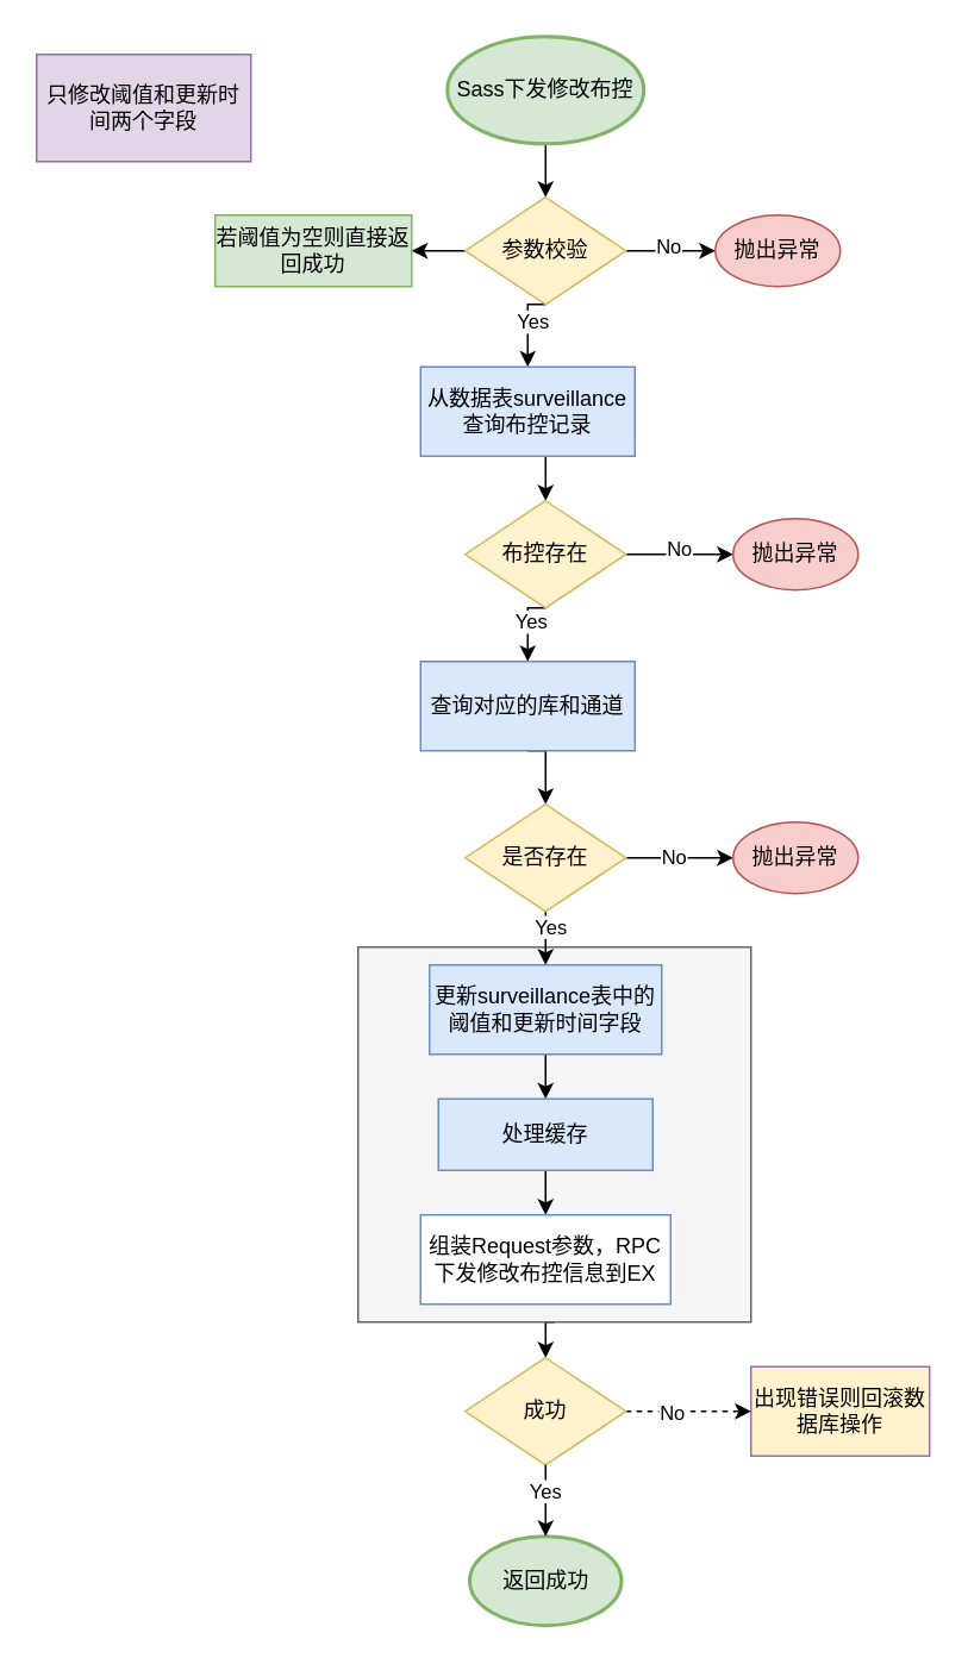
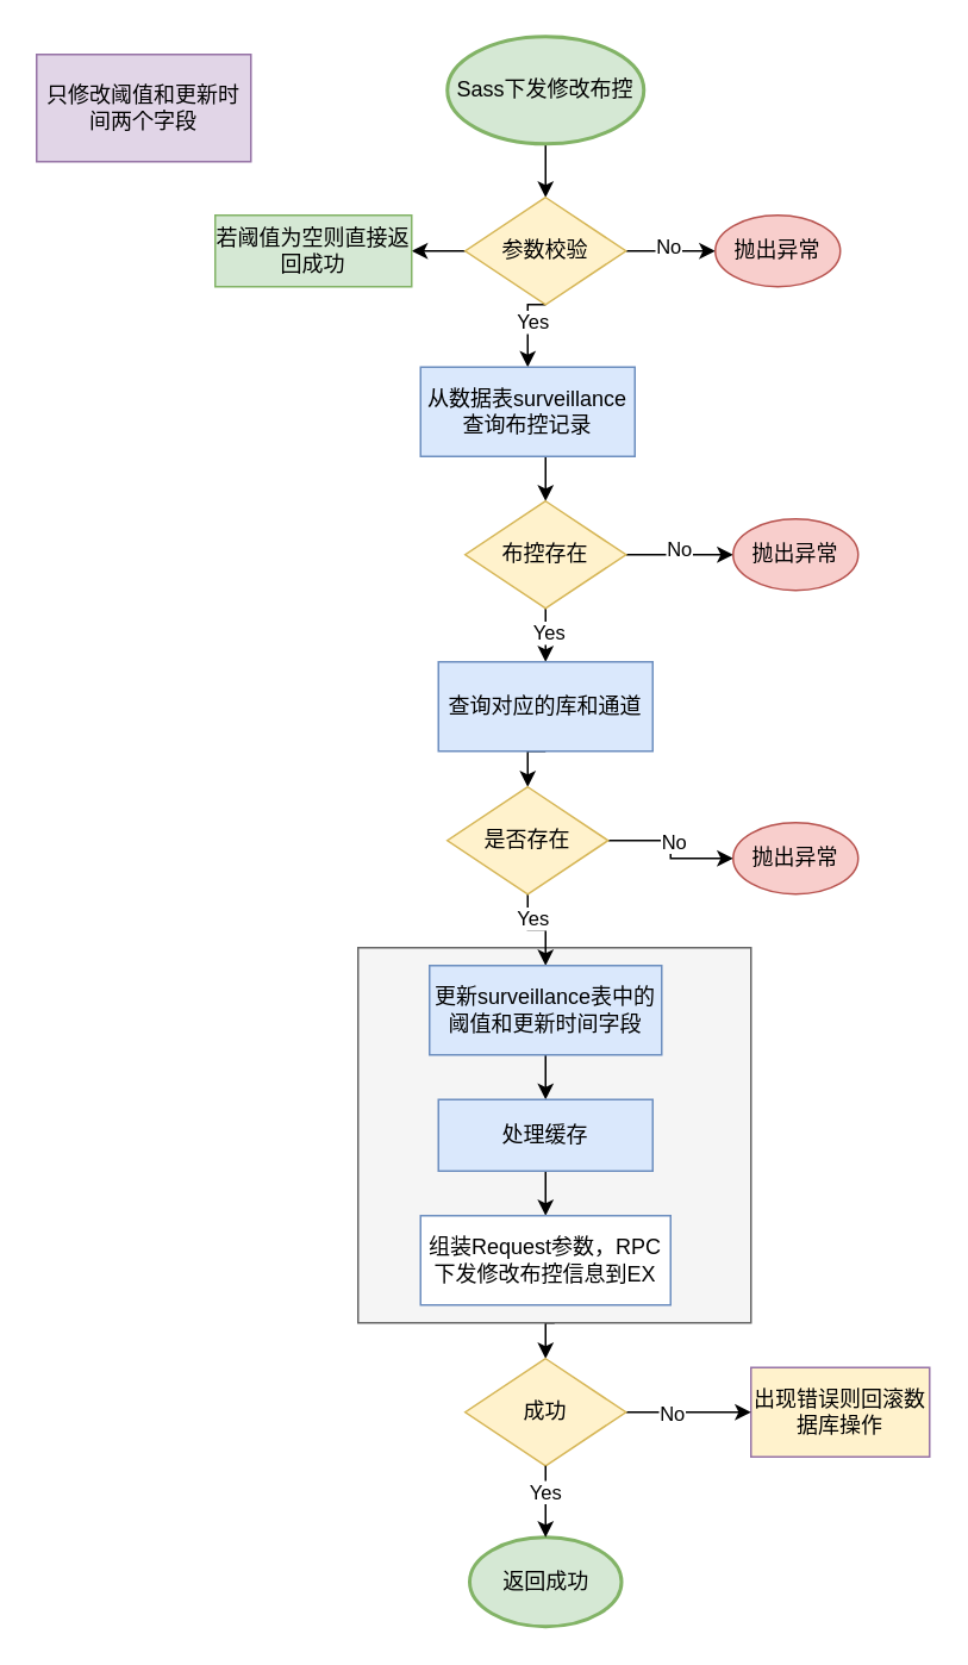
  <mxCell id="0" />
  <mxCell id="1" parent="0" />
  <mxCell id="2" style="edgeStyle=orthogonalEdgeStyle;rounded=0;orthogonalLoop=1;jettySize=auto;html=1;exitX=0.5;exitY=1;exitDx=0;exitDy=0;entryX=0.5;entryY=0;entryDx=0;entryDy=0;" edge="1" parent="1" source="3" target="39"><mxGeometry relative="1" as="geometry" /></mxCell>
  <mxCell id="3" value="" style="rounded=0;whiteSpace=wrap;html=1;fillColor=#f5f5f5;fontColor=#333333;strokeColor=#666666;" vertex="1" parent="1"><mxGeometry x="200" y="530" width="220" height="210" as="geometry" /></mxCell>
  <mxCell id="4" style="edgeStyle=orthogonalEdgeStyle;rounded=0;orthogonalLoop=1;jettySize=auto;html=1;exitX=0.5;exitY=1;exitDx=0;exitDy=0;exitPerimeter=0;entryX=0.5;entryY=0;entryDx=0;entryDy=0;" edge="1" parent="1" source="5" target="12"><mxGeometry relative="1" as="geometry" /></mxCell>
  <mxCell id="5" value="Sass下发修改布控" style="strokeWidth=2;html=1;shape=mxgraph.flowchart.start_1;whiteSpace=wrap;fillColor=#d5e8d4;strokeColor=#82b366;" vertex="1" parent="1"><mxGeometry x="250" y="20" width="110" height="60" as="geometry" /></mxCell>
  <mxCell id="6" value="只修改阈值和更新时间两个字段" style="rounded=0;whiteSpace=wrap;html=1;fillColor=#e1d5e7;strokeColor=#9673a6;" vertex="1" parent="1"><mxGeometry x="20" y="30" width="120" height="60" as="geometry" /></mxCell>
  <mxCell id="7" style="edgeStyle=orthogonalEdgeStyle;rounded=0;orthogonalLoop=1;jettySize=auto;html=1;exitX=1;exitY=0.5;exitDx=0;exitDy=0;entryX=0;entryY=0.5;entryDx=0;entryDy=0;" edge="1" parent="1" source="12" target="21"><mxGeometry relative="1" as="geometry" /></mxCell>
  <mxCell id="8" value="No" style="edgeLabel;html=1;align=center;verticalAlign=middle;resizable=0;points=[];" vertex="1" connectable="0" parent="7"><mxGeometry x="-0.08" y="3" relative="1" as="geometry"><mxPoint as="offset" /></mxGeometry></mxCell>
  <mxCell id="9" style="edgeStyle=orthogonalEdgeStyle;rounded=0;orthogonalLoop=1;jettySize=auto;html=1;exitX=0;exitY=0.5;exitDx=0;exitDy=0;entryX=1;entryY=0.5;entryDx=0;entryDy=0;" edge="1" parent="1" source="12" target="20"><mxGeometry relative="1" as="geometry" /></mxCell>
  <mxCell id="10" style="edgeStyle=orthogonalEdgeStyle;rounded=0;orthogonalLoop=1;jettySize=auto;html=1;exitX=0.5;exitY=1;exitDx=0;exitDy=0;entryX=0.5;entryY=0;entryDx=0;entryDy=0;" edge="1" parent="1" source="12" target="14"><mxGeometry relative="1" as="geometry" /></mxCell>
  <mxCell id="11" value="Yes" style="edgeLabel;html=1;align=center;verticalAlign=middle;resizable=0;points=[];" vertex="1" connectable="0" parent="10"><mxGeometry x="-0.15" y="2" relative="1" as="geometry"><mxPoint as="offset" /></mxGeometry></mxCell>
  <mxCell id="12" value="参数校验" style="rhombus;whiteSpace=wrap;html=1;fillColor=#fff2cc;strokeColor=#d6b656;" vertex="1" parent="1"><mxGeometry x="260" y="110" width="90" height="60" as="geometry" /></mxCell>
  <mxCell id="13" style="edgeStyle=orthogonalEdgeStyle;rounded=0;orthogonalLoop=1;jettySize=auto;html=1;exitX=0.5;exitY=1;exitDx=0;exitDy=0;entryX=0.5;entryY=0;entryDx=0;entryDy=0;" edge="1" parent="1" source="14" target="19"><mxGeometry relative="1" as="geometry" /></mxCell>
  <mxCell id="14" value="从数据表surveillance查询布控记录" style="rounded=0;whiteSpace=wrap;html=1;fillColor=#dae8fc;strokeColor=#6c8ebf;" vertex="1" parent="1"><mxGeometry x="235" y="205" width="120" height="50" as="geometry" /></mxCell>
  <mxCell id="15" style="edgeStyle=orthogonalEdgeStyle;rounded=0;orthogonalLoop=1;jettySize=auto;html=1;exitX=1;exitY=0.5;exitDx=0;exitDy=0;entryX=0;entryY=0.5;entryDx=0;entryDy=0;" edge="1" parent="1" source="19" target="22"><mxGeometry relative="1" as="geometry" /></mxCell>
  <mxCell id="16" value="No" style="edgeLabel;html=1;align=center;verticalAlign=middle;resizable=0;points=[];" vertex="1" connectable="0" parent="15"><mxGeometry x="-0.033" y="4" relative="1" as="geometry"><mxPoint as="offset" /></mxGeometry></mxCell>
  <mxCell id="17" style="edgeStyle=orthogonalEdgeStyle;rounded=0;orthogonalLoop=1;jettySize=auto;html=1;exitX=0.5;exitY=1;exitDx=0;exitDy=0;entryX=0.5;entryY=0;entryDx=0;entryDy=0;" edge="1" parent="1" source="19" target="24"><mxGeometry relative="1" as="geometry" /></mxCell>
  <mxCell id="18" value="Yes" style="edgeLabel;html=1;align=center;verticalAlign=middle;resizable=0;points=[];" vertex="1" connectable="0" parent="17"><mxGeometry x="-0.133" y="1" relative="1" as="geometry"><mxPoint as="offset" /></mxGeometry></mxCell>
  <mxCell id="19" value="布控存在" style="rhombus;whiteSpace=wrap;html=1;fillColor=#fff2cc;strokeColor=#d6b656;" vertex="1" parent="1"><mxGeometry x="260" y="280" width="90" height="60" as="geometry" /></mxCell>
  <mxCell id="20" value="若阈值为空则直接返回成功" style="rounded=0;whiteSpace=wrap;html=1;fillColor=#d5e8d4;strokeColor=#82b366;" vertex="1" parent="1"><mxGeometry x="120" y="120" width="110" height="40" as="geometry" /></mxCell>
  <mxCell id="21" value="抛出异常" style="ellipse;whiteSpace=wrap;html=1;fillColor=#f8cecc;strokeColor=#b85450;" vertex="1" parent="1"><mxGeometry x="400" y="120" width="70" height="40" as="geometry" /></mxCell>
  <mxCell id="22" value="抛出异常" style="ellipse;whiteSpace=wrap;html=1;fillColor=#f8cecc;strokeColor=#b85450;" vertex="1" parent="1"><mxGeometry x="410" y="290" width="70" height="40" as="geometry" /></mxCell>
  <mxCell id="23" style="edgeStyle=orthogonalEdgeStyle;rounded=0;orthogonalLoop=1;jettySize=auto;html=1;exitX=0.5;exitY=1;exitDx=0;exitDy=0;entryX=0.5;entryY=0;entryDx=0;entryDy=0;" edge="1" parent="1" source="24" target="29"><mxGeometry relative="1" as="geometry" /></mxCell>
- <mxCell id="24" value="查询对应的库和通道" style="rounded=0;whiteSpace=wrap;html=1;fillColor=#dae8fc;strokeColor=#6c8ebf;" vertex="1" parent="1"><mxGeometry x="235" y="370" width="120" height="50" as="geometry" /></mxCell>
+ <mxCell id="24" value="查询对应的库和通道" style="rounded=0;whiteSpace=wrap;html=1;fillColor=#dae8fc;strokeColor=#6c8ebf;" vertex="1" parent="1"><mxGeometry x="245" y="370" width="120" height="50" as="geometry" /></mxCell>
  <mxCell id="25" style="edgeStyle=orthogonalEdgeStyle;rounded=0;orthogonalLoop=1;jettySize=auto;html=1;exitX=1;exitY=0.5;exitDx=0;exitDy=0;entryX=0;entryY=0.5;entryDx=0;entryDy=0;" edge="1" parent="1" source="29" target="30"><mxGeometry relative="1" as="geometry" /></mxCell>
  <mxCell id="26" value="No" style="edgeLabel;html=1;align=center;verticalAlign=middle;resizable=0;points=[];" vertex="1" connectable="0" parent="25"><mxGeometry x="-0.133" y="1" relative="1" as="geometry"><mxPoint as="offset" /></mxGeometry></mxCell>
  <mxCell id="27" style="edgeStyle=orthogonalEdgeStyle;rounded=0;orthogonalLoop=1;jettySize=auto;html=1;exitX=0.5;exitY=1;exitDx=0;exitDy=0;entryX=0.5;entryY=0;entryDx=0;entryDy=0;" edge="1" parent="1" source="29" target="32"><mxGeometry relative="1" as="geometry" /></mxCell>
  <mxCell id="28" value="Yes" style="edgeLabel;html=1;align=center;verticalAlign=middle;resizable=0;points=[];" vertex="1" connectable="0" parent="27"><mxGeometry x="-0.467" y="2" relative="1" as="geometry"><mxPoint as="offset" /></mxGeometry></mxCell>
- <mxCell id="29" value="是否存在" style="rhombus;whiteSpace=wrap;html=1;fillColor=#fff2cc;strokeColor=#d6b656;" vertex="1" parent="1"><mxGeometry x="260" y="450" width="90" height="60" as="geometry" /></mxCell>
+ <mxCell id="29" value="是否存在" style="rhombus;whiteSpace=wrap;html=1;fillColor=#fff2cc;strokeColor=#d6b656;" vertex="1" parent="1"><mxGeometry x="250" y="440" width="90" height="60" as="geometry" /></mxCell>
  <mxCell id="30" value="抛出异常" style="ellipse;whiteSpace=wrap;html=1;fillColor=#f8cecc;strokeColor=#b85450;" vertex="1" parent="1"><mxGeometry x="410" y="460" width="70" height="40" as="geometry" /></mxCell>
  <mxCell id="31" style="edgeStyle=orthogonalEdgeStyle;rounded=0;orthogonalLoop=1;jettySize=auto;html=1;exitX=0.5;exitY=1;exitDx=0;exitDy=0;entryX=0.5;entryY=0;entryDx=0;entryDy=0;" edge="1" parent="1" source="32" target="34"><mxGeometry relative="1" as="geometry" /></mxCell>
  <mxCell id="32" value="更新surveillance表中的阈值和更新时间字段" style="rounded=0;whiteSpace=wrap;html=1;fillColor=#dae8fc;strokeColor=#6c8ebf;" vertex="1" parent="1"><mxGeometry x="240" y="540" width="130" height="50" as="geometry" /></mxCell>
  <mxCell id="33" style="edgeStyle=orthogonalEdgeStyle;rounded=0;orthogonalLoop=1;jettySize=auto;html=1;exitX=0.5;exitY=1;exitDx=0;exitDy=0;entryX=0.5;entryY=0;entryDx=0;entryDy=0;" edge="1" parent="1" source="34" target="35"><mxGeometry relative="1" as="geometry" /></mxCell>
  <mxCell id="34" value="处理缓存" style="rounded=0;whiteSpace=wrap;html=1;fillColor=#dae8fc;strokeColor=#6c8ebf;" vertex="1" parent="1"><mxGeometry x="245" y="615" width="120" height="40" as="geometry" /></mxCell>
  <mxCell id="35" value="组装Request参数，RPC下发修改布控信息到EX" style="rounded=0;whiteSpace=wrap;html=1;fillColor=#ffffff;strokeColor=#6c8ebf;" vertex="1" parent="1"><mxGeometry x="235" y="680" width="140" height="50" as="geometry" /></mxCell>
  <mxCell id="36" value="出现错误则回滚数据库操作" style="rounded=0;whiteSpace=wrap;html=1;fillColor=#fff2cc;strokeColor=#9673a6;" vertex="1" parent="1"><mxGeometry x="420" y="765" width="100" height="50" as="geometry" /></mxCell>
- <mxCell id="37" style="edgeStyle=orthogonalEdgeStyle;rounded=0;orthogonalLoop=1;jettySize=auto;html=1;exitX=1;exitY=0.5;exitDx=0;exitDy=0;entryX=0;entryY=0.5;entryDx=0;entryDy=0;dashed=1;" edge="1" parent="1" source="39" target="36"><mxGeometry relative="1" as="geometry" /></mxCell>
+ <mxCell id="37" style="edgeStyle=orthogonalEdgeStyle;rounded=0;orthogonalLoop=1;jettySize=auto;html=1;exitX=1;exitY=0.5;exitDx=0;exitDy=0;entryX=0;entryY=0.5;entryDx=0;entryDy=0;" edge="1" parent="1" source="39" target="36"><mxGeometry relative="1" as="geometry" /></mxCell>
  <mxCell id="38" value="No" style="edgeLabel;html=1;align=center;verticalAlign=middle;resizable=0;points=[];" vertex="1" connectable="0" parent="37"><mxGeometry x="-0.286" relative="1" as="geometry"><mxPoint as="offset" /></mxGeometry></mxCell>
  <mxCell id="39" value="成功" style="rhombus;whiteSpace=wrap;html=1;fillColor=#fff2cc;strokeColor=#d6b656;" vertex="1" parent="1"><mxGeometry x="260" y="760" width="90" height="60" as="geometry" /></mxCell>
  <mxCell id="40" value="返回成功" style="strokeWidth=2;html=1;shape=mxgraph.flowchart.start_1;whiteSpace=wrap;fillColor=#d5e8d4;strokeColor=#82b366;" vertex="1" parent="1"><mxGeometry x="262.5" y="860" width="85" height="50" as="geometry" /></mxCell>
  <mxCell id="41" style="edgeStyle=orthogonalEdgeStyle;rounded=0;orthogonalLoop=1;jettySize=auto;html=1;exitX=0.5;exitY=1;exitDx=0;exitDy=0;entryX=0.5;entryY=0;entryDx=0;entryDy=0;entryPerimeter=0;" edge="1" parent="1" source="39" target="40"><mxGeometry relative="1" as="geometry" /></mxCell>
  <mxCell id="42" value="Yes" style="edgeLabel;html=1;align=center;verticalAlign=middle;resizable=0;points=[];" vertex="1" connectable="0" parent="41"><mxGeometry x="-0.3" y="-1" relative="1" as="geometry"><mxPoint as="offset" /></mxGeometry></mxCell>
